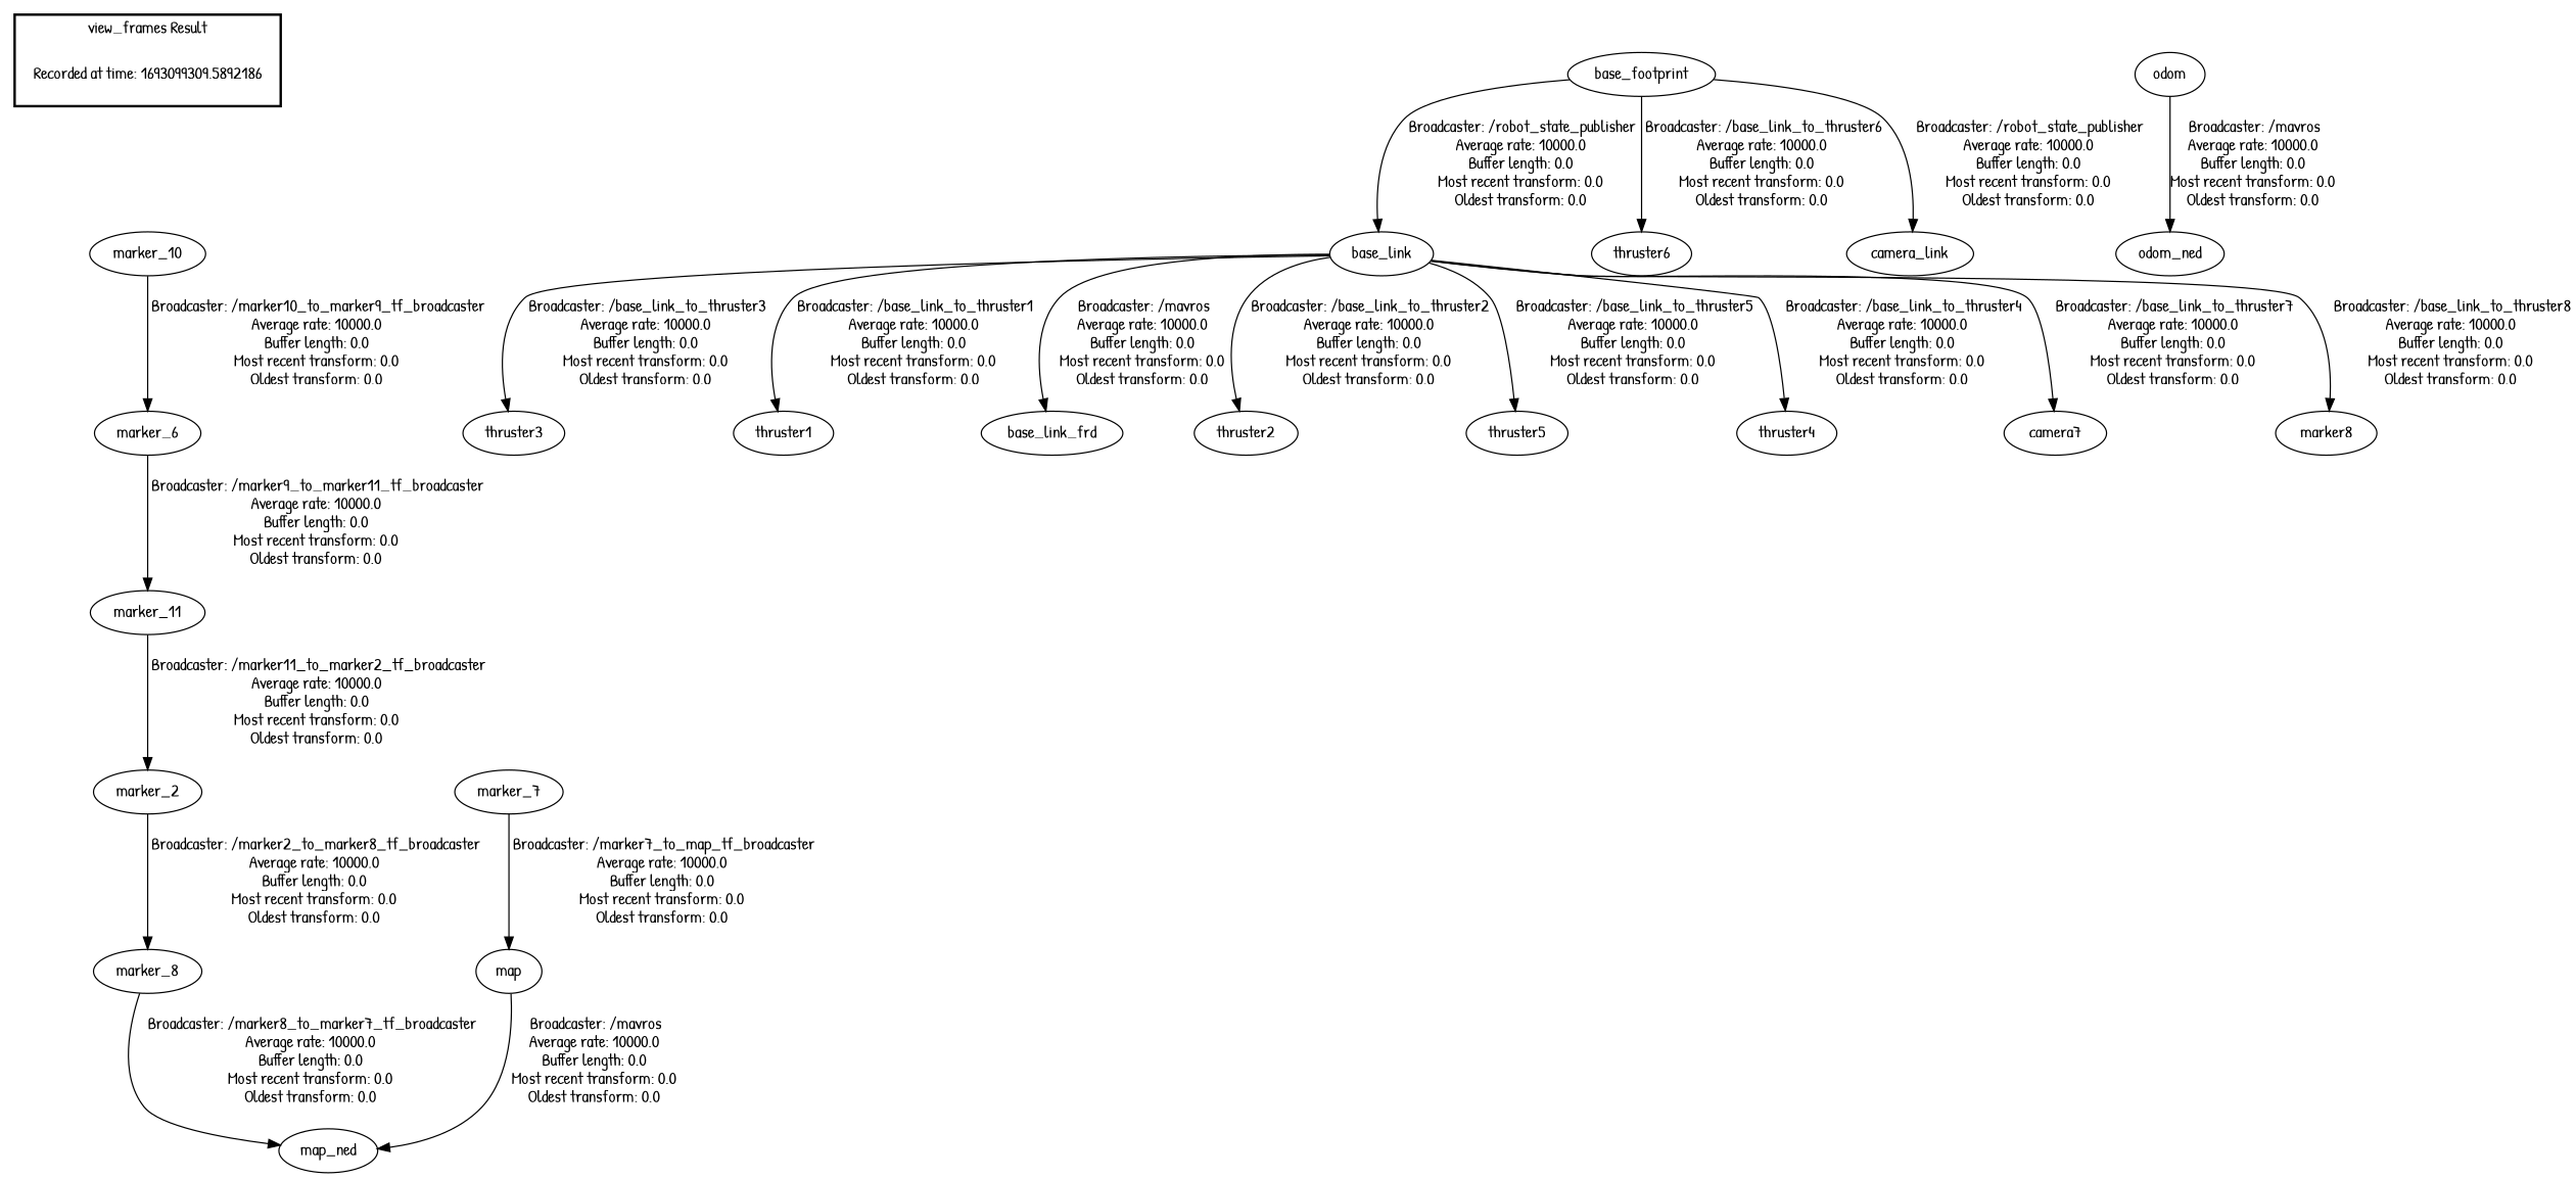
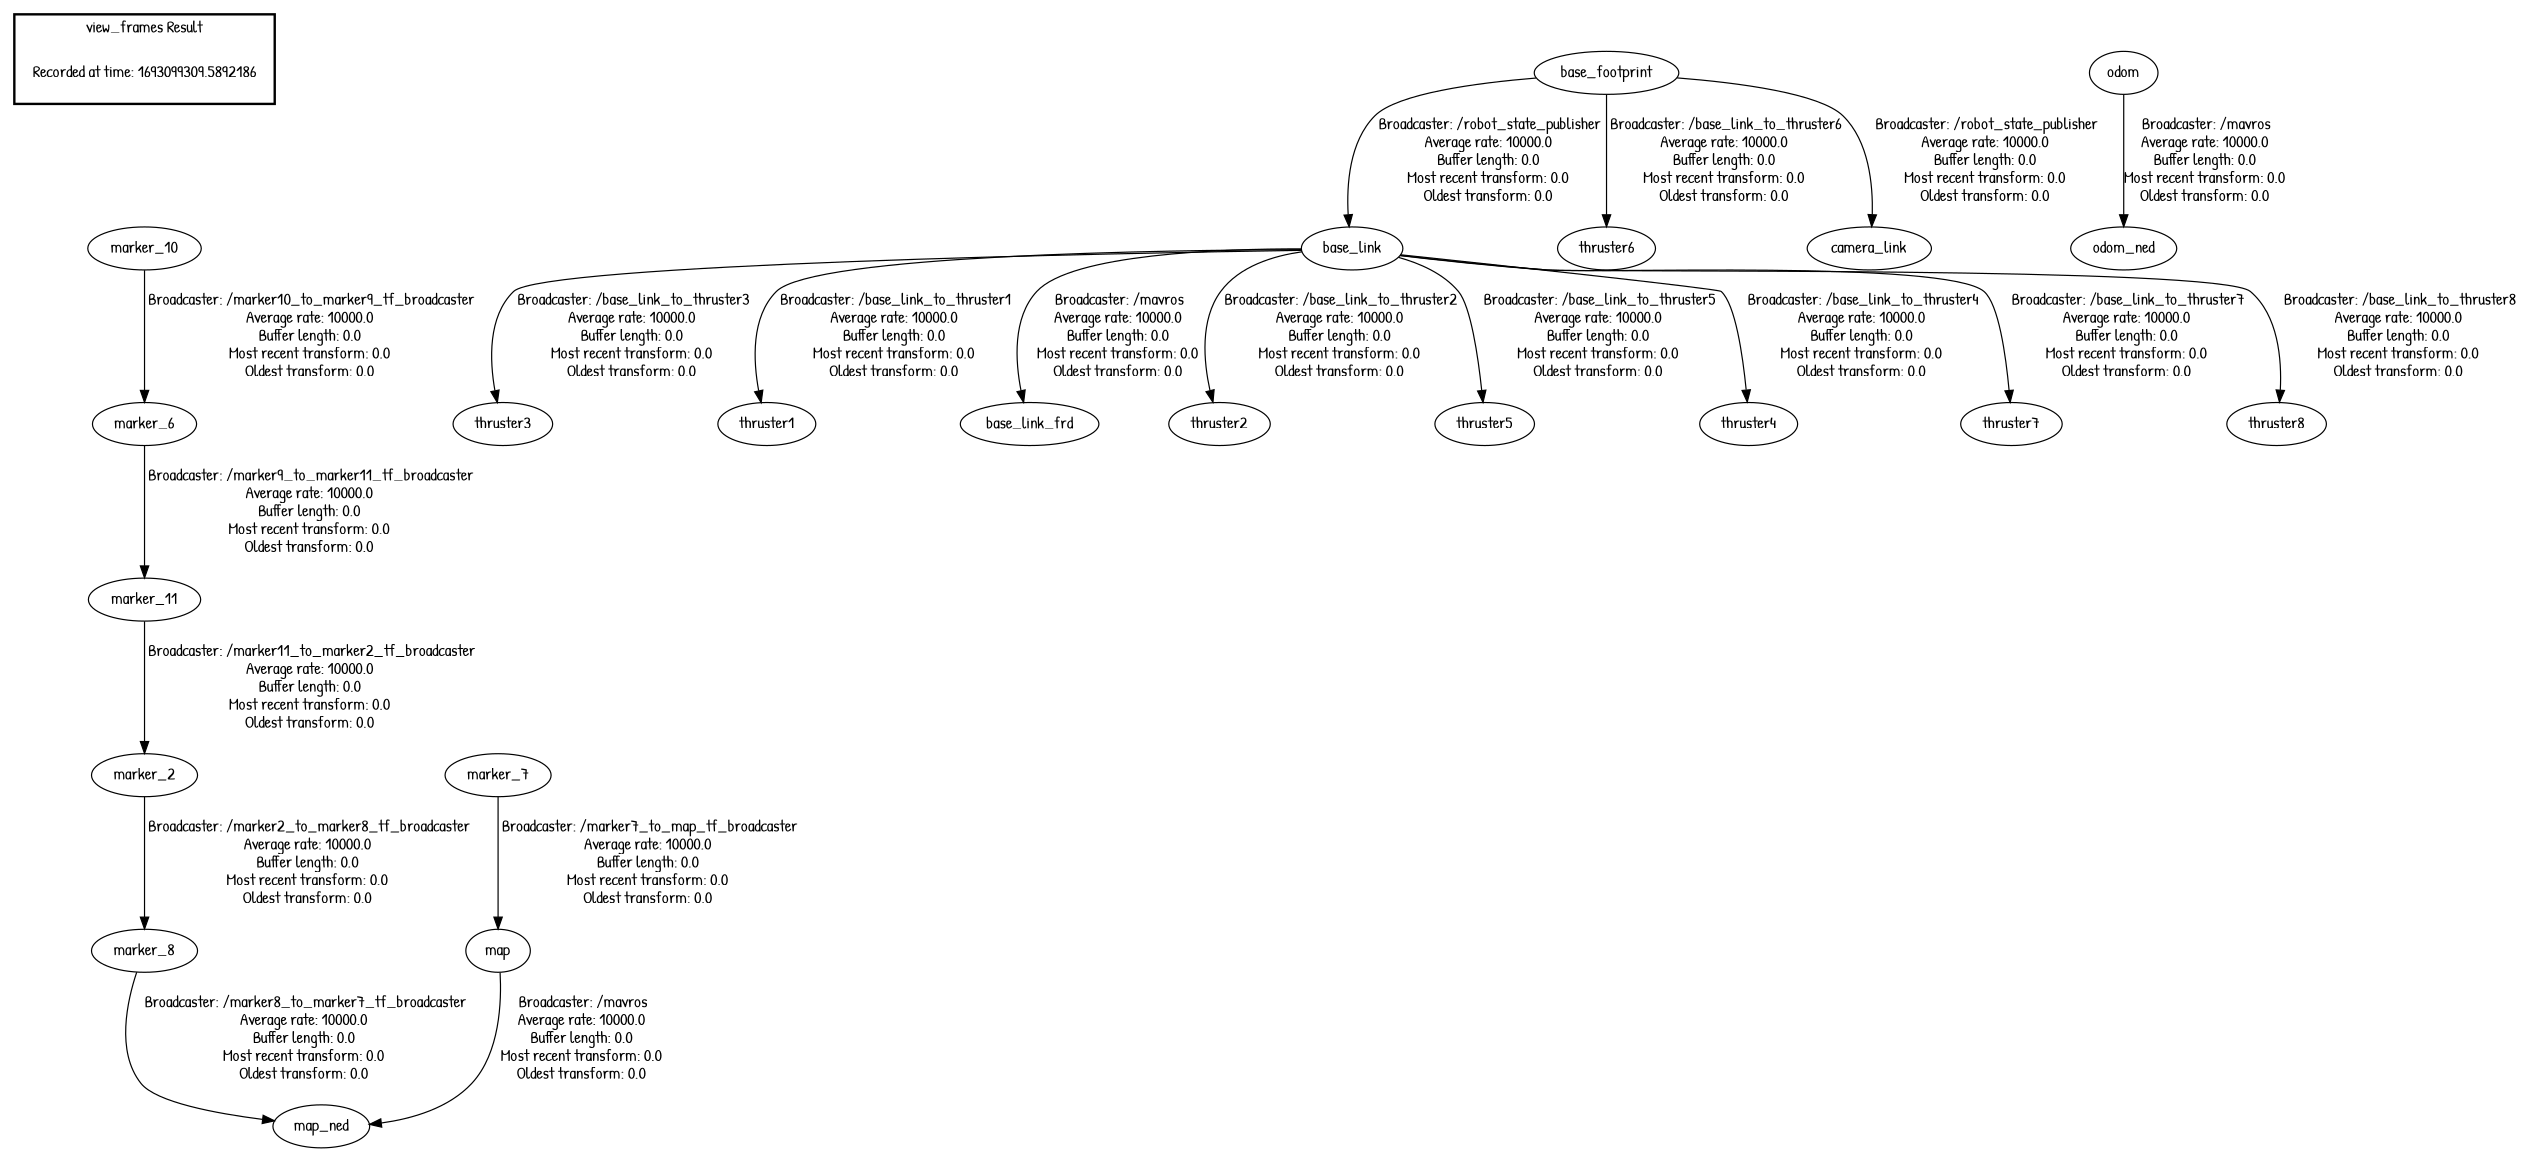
  digraph {
    fontname="Patrick Hand"
    node [fontname="Patrick Hand"]
    edge [fontname="Patrick Hand"]
    "Recorded at time: 1693099309.5892186" [shape=plaintext]
    marker_10
    base_link
    thruster3
    thruster1
    base_link_frd
    thruster2
    thruster5
    thruster4
-   thruster7 [label=camera7]
-   thruster8 [label=marker8]
+   thruster7
+   thruster8
    base_footprint
    thruster6
    camera_link
    map
    map_ned
    marker_7
    odom
    odom_ned
    marker_8
    marker_2
    marker_11
    n23 [label=marker_6]
    subgraph cluster_1 {
      color=black
      label="view_frames Result"
      style=bold
      "Recorded at time: 1693099309.5892186"
    }
    "Recorded at time: 1693099309.5892186" -> marker_10 [style=invis]
    marker_10 -> n23 [label=" Broadcaster: /marker10_to_marker9_tf_broadcaster\nAverage rate: 10000.0\nBuffer length: 0.0\nMost recent transform: 0.0\nOldest transform: 0.0\n"]
    base_link -> thruster3 [label=" Broadcaster: /base_link_to_thruster3\nAverage rate: 10000.0\nBuffer length: 0.0\nMost recent transform: 0.0\nOldest transform: 0.0\n"]
    base_link -> thruster1 [label=" Broadcaster: /base_link_to_thruster1\nAverage rate: 10000.0\nBuffer length: 0.0\nMost recent transform: 0.0\nOldest transform: 0.0\n"]
    base_link -> base_link_frd [label=" Broadcaster: /mavros\nAverage rate: 10000.0\nBuffer length: 0.0\nMost recent transform: 0.0\nOldest transform: 0.0\n"]
    base_link -> thruster2 [label=" Broadcaster: /base_link_to_thruster2\nAverage rate: 10000.0\nBuffer length: 0.0\nMost recent transform: 0.0\nOldest transform: 0.0\n"]
    base_link -> thruster5 [label=" Broadcaster: /base_link_to_thruster5\nAverage rate: 10000.0\nBuffer length: 0.0\nMost recent transform: 0.0\nOldest transform: 0.0\n"]
    base_link -> thruster4 [label=" Broadcaster: /base_link_to_thruster4\nAverage rate: 10000.0\nBuffer length: 0.0\nMost recent transform: 0.0\nOldest transform: 0.0\n"]
    base_link -> thruster7 [label=" Broadcaster: /base_link_to_thruster7\nAverage rate: 10000.0\nBuffer length: 0.0\nMost recent transform: 0.0\nOldest transform: 0.0\n"]
    base_link -> thruster8 [label=" Broadcaster: /base_link_to_thruster8\nAverage rate: 10000.0\nBuffer length: 0.0\nMost recent transform: 0.0\nOldest transform: 0.0\n"]
    base_footprint -> base_link [label=" Broadcaster: /robot_state_publisher\nAverage rate: 10000.0\nBuffer length: 0.0\nMost recent transform: 0.0\nOldest transform: 0.0\n"]
    base_footprint -> thruster6 [label=" Broadcaster: /base_link_to_thruster6\nAverage rate: 10000.0\nBuffer length: 0.0\nMost recent transform: 0.0\nOldest transform: 0.0\n"]
    base_footprint -> camera_link [label=" Broadcaster: /robot_state_publisher\nAverage rate: 10000.0\nBuffer length: 0.0\nMost recent transform: 0.0\nOldest transform: 0.0\n"]
    map -> map_ned [label=" Broadcaster: /mavros\nAverage rate: 10000.0\nBuffer length: 0.0\nMost recent transform: 0.0\nOldest transform: 0.0\n"]
    marker_7 -> map [label=" Broadcaster: /marker7_to_map_tf_broadcaster\nAverage rate: 10000.0\nBuffer length: 0.0\nMost recent transform: 0.0\nOldest transform: 0.0\n"]
    odom -> odom_ned [label=" Broadcaster: /mavros\nAverage rate: 10000.0\nBuffer length: 0.0\nMost recent transform: 0.0\nOldest transform: 0.0\n"]
    marker_8 -> map_ned [label=" Broadcaster: /marker8_to_marker7_tf_broadcaster\nAverage rate: 10000.0\nBuffer length: 0.0\nMost recent transform: 0.0\nOldest transform: 0.0\n"]
    marker_2 -> marker_8 [label=" Broadcaster: /marker2_to_marker8_tf_broadcaster\nAverage rate: 10000.0\nBuffer length: 0.0\nMost recent transform: 0.0\nOldest transform: 0.0\n"]
    marker_11 -> marker_2 [label=" Broadcaster: /marker11_to_marker2_tf_broadcaster\nAverage rate: 10000.0\nBuffer length: 0.0\nMost recent transform: 0.0\nOldest transform: 0.0\n"]
    n23 -> marker_11 [label=" Broadcaster: /marker9_to_marker11_tf_broadcaster\nAverage rate: 10000.0\nBuffer length: 0.0\nMost recent transform: 0.0\nOldest transform: 0.0\n"]
  }
